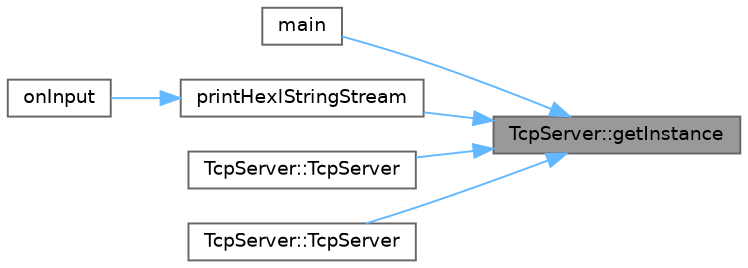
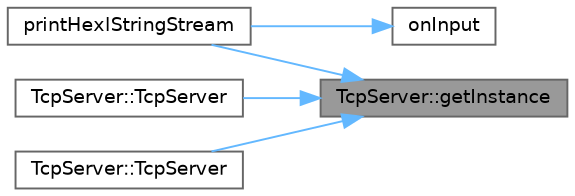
  digraph {
    rankdir=RL
    node [color=grey40 fillcolor=white fontname=Helvetica fontsize=10 shape=box style=filled]
    edge [color=steelblue1 dir=back fontname=Helvetica fontsize=10 labelfontname=Helvetica labelfontsize=10 style=solid]
    n1 [color=gray40 fillcolor=grey60 fontcolor=black height=0.2 label="TcpServer::getInstance" width=0.4]
-   n2 [height=0.2 label=main width=0.4]
    n3 [height=0.2 label=printHexlStringStream width=0.4]
    n4 [height=0.2 label="TcpServer::TcpServer" width=0.4]
    n5 [height=0.2 label="TcpServer::TcpServer" width=0.4]
    n6 [height=0.2 label=onInput width=0.4]
-   n1 -> n2
    n1 -> n3
    n1 -> n4
    n1 -> n5
-   n3 -> n6
+   n6 -> n3
  }
